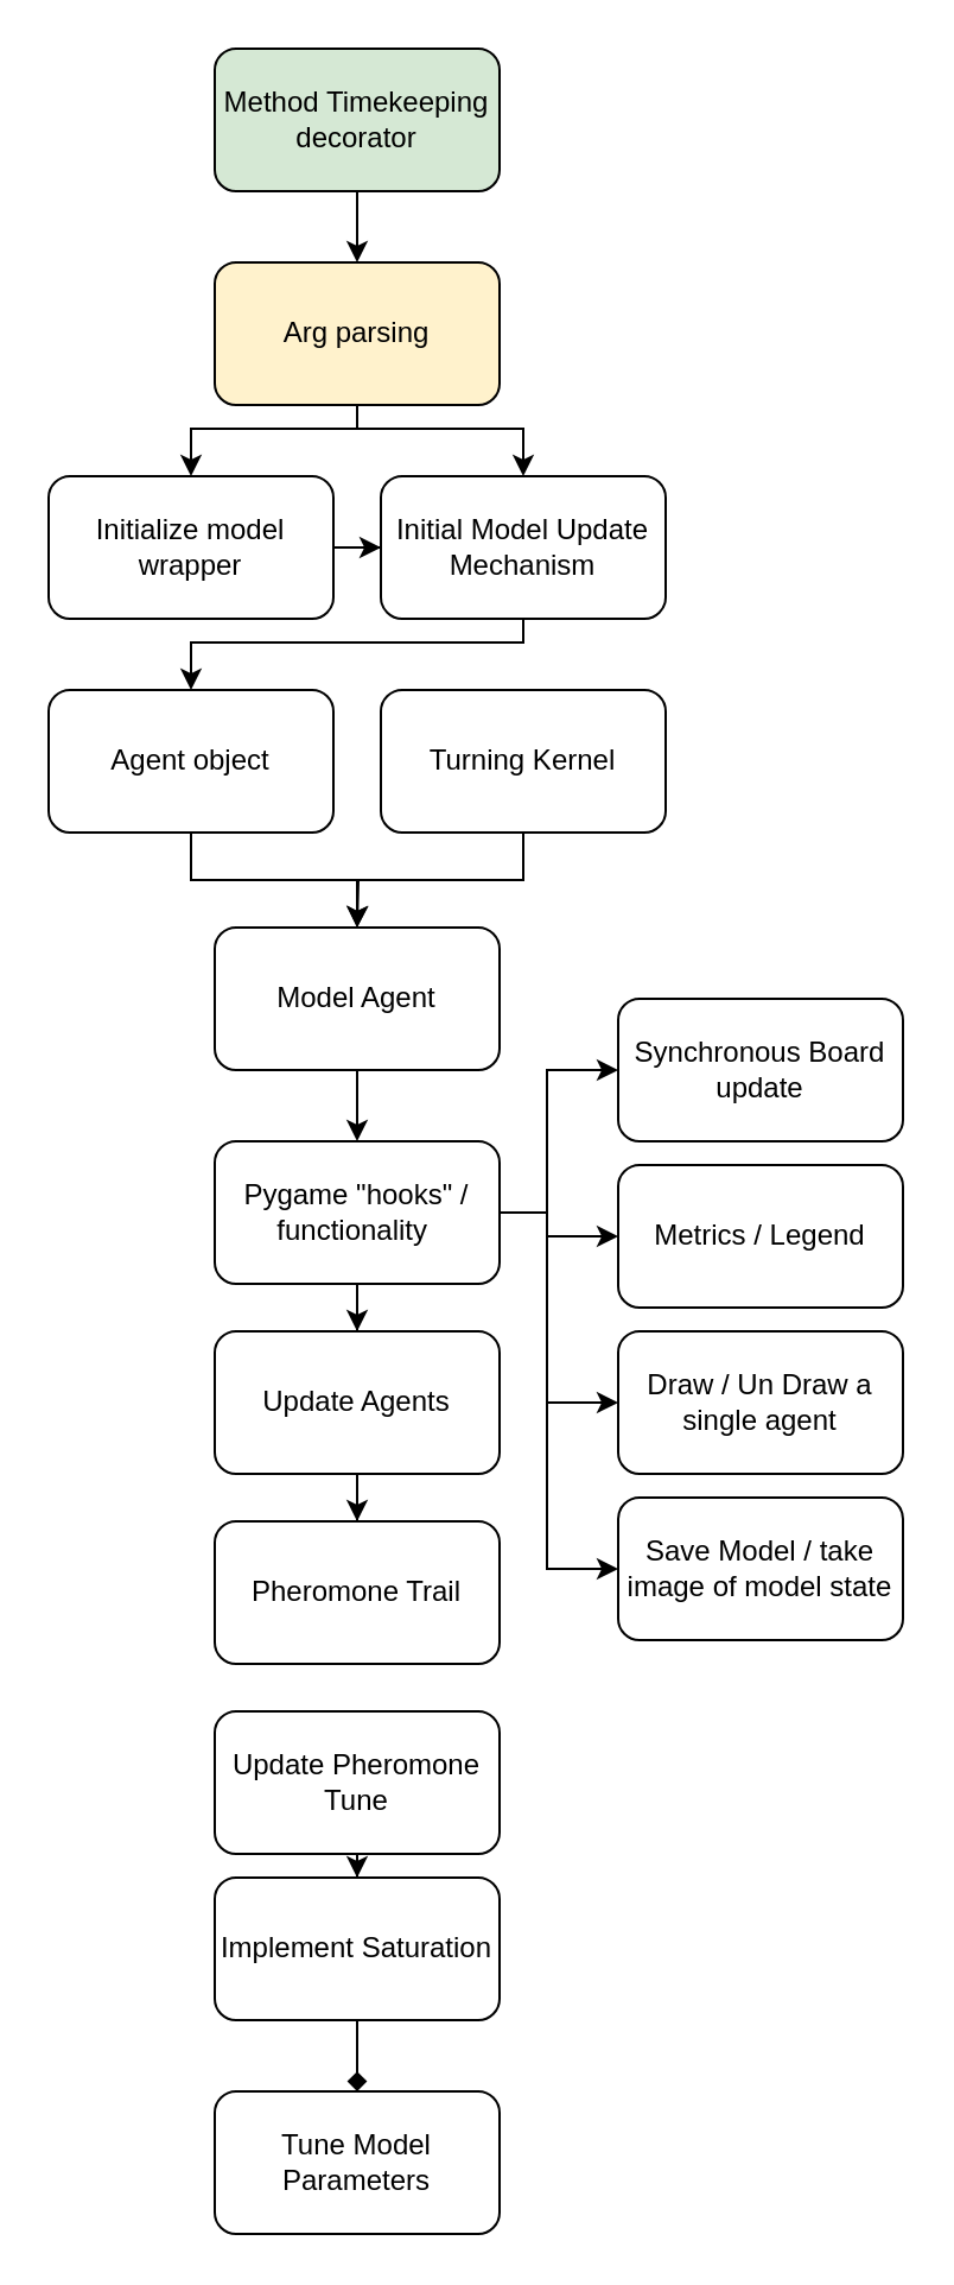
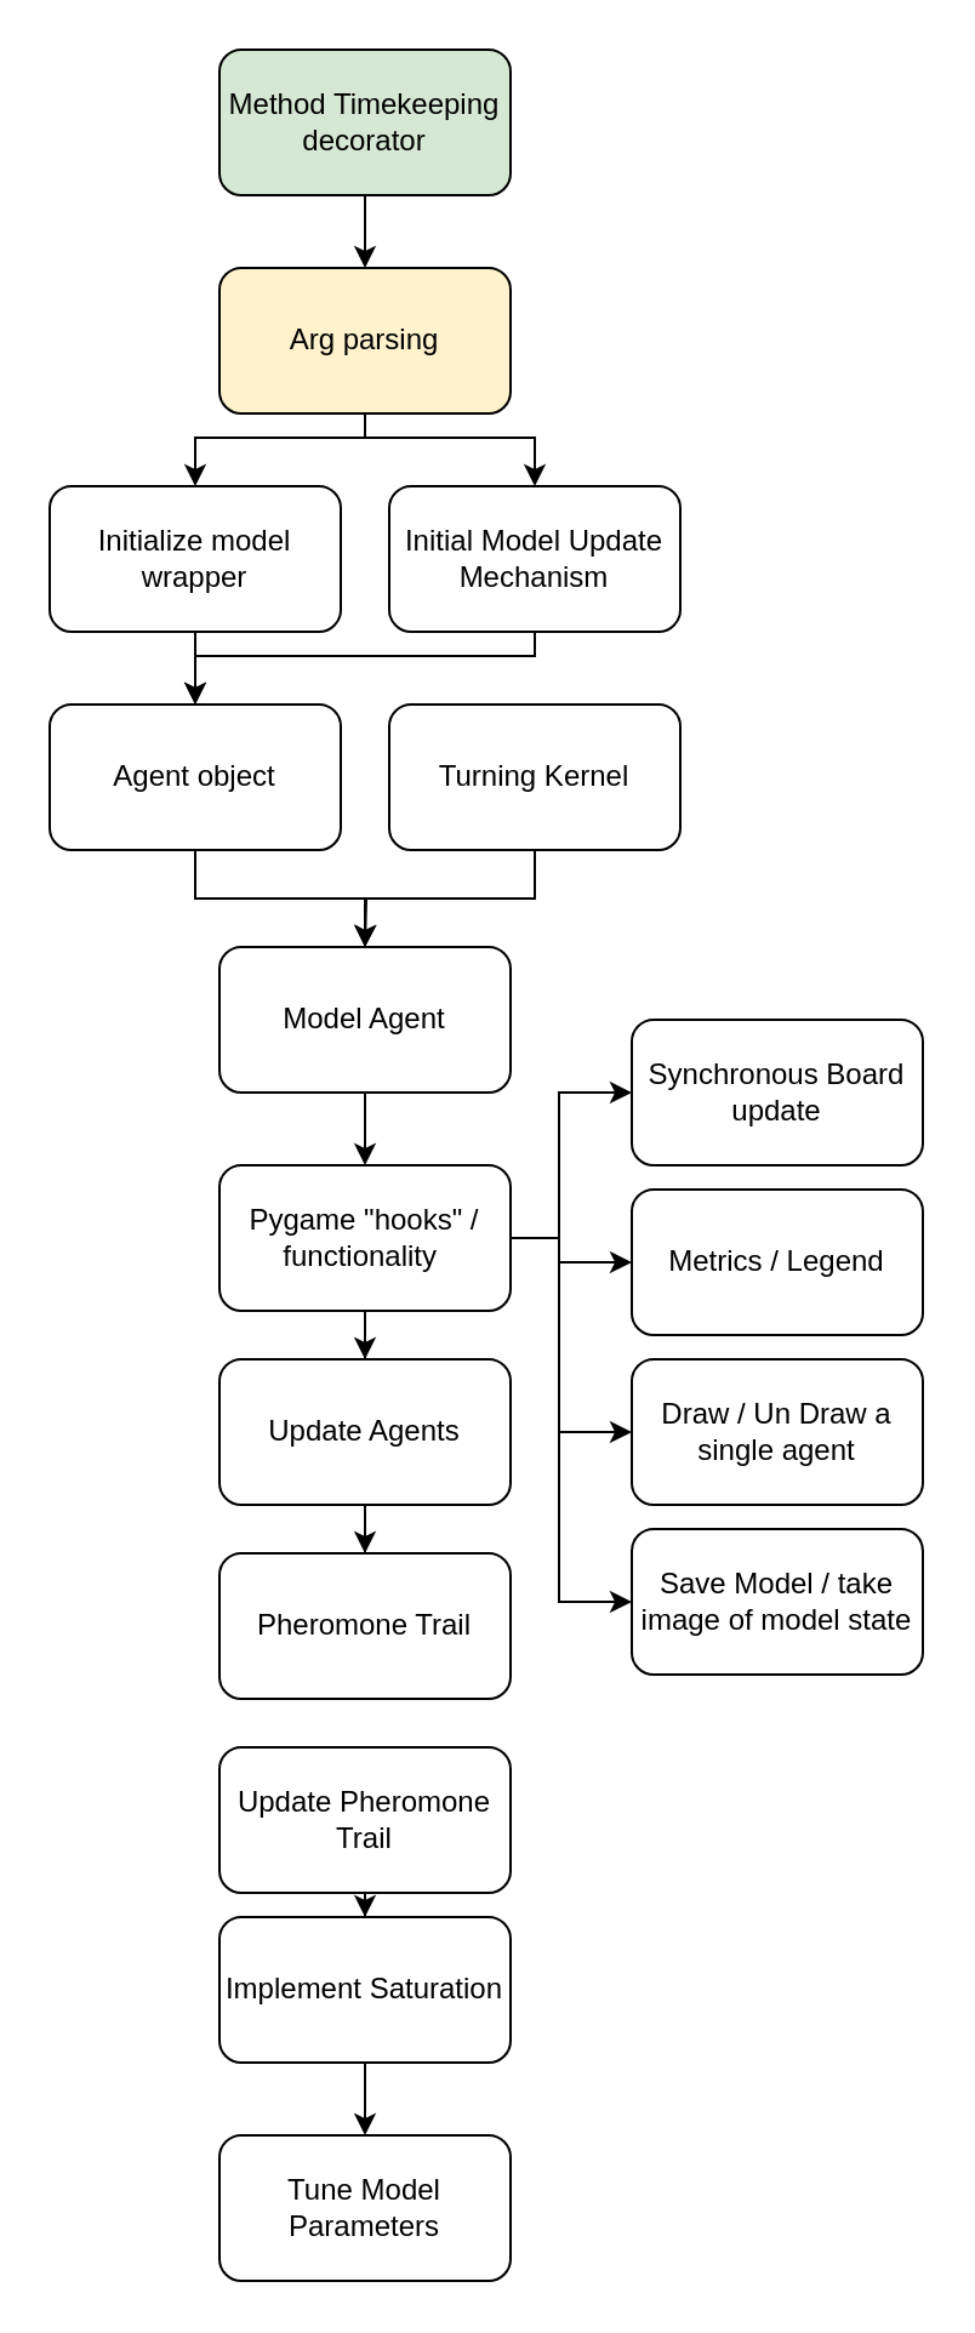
  <mxCell id="0" />
  <mxCell id="1" parent="0" />
  <mxCell id="2" style="edgeStyle=orthogonalEdgeStyle;rounded=0;orthogonalLoop=1;jettySize=auto;html=1;entryX=0.5;entryY=0;entryDx=0;entryDy=0;" edge="1" parent="1" source="4" target="28"><mxGeometry relative="1" as="geometry"><Array as="points"><mxPoint x="150" y="180" /><mxPoint x="220" y="180" /></Array></mxGeometry></mxCell>
  <mxCell id="3" style="edgeStyle=orthogonalEdgeStyle;rounded=0;orthogonalLoop=1;jettySize=auto;html=1;entryX=0.5;entryY=0;entryDx=0;entryDy=0;" edge="1" parent="1" source="4" target="6"><mxGeometry relative="1" as="geometry"><Array as="points"><mxPoint x="150" y="180" /><mxPoint x="80" y="180" /></Array></mxGeometry></mxCell>
  <mxCell id="4" value="Arg parsing" style="rounded=1;whiteSpace=wrap;html=1;fillColor=#fff2cc;" vertex="1" parent="1"><mxGeometry x="90" y="110" width="120" height="60" as="geometry" /></mxCell>
- <mxCell id="5" value="" style="edgeStyle=orthogonalEdgeStyle;rounded=0;orthogonalLoop=1;jettySize=auto;html=1;" edge="1" parent="1" source="6" target="28"><mxGeometry relative="1" as="geometry" /></mxCell>
+ <mxCell id="5" value="" style="edgeStyle=orthogonalEdgeStyle;rounded=0;orthogonalLoop=1;jettySize=auto;html=1;" edge="1" parent="1" source="6" target="8"><mxGeometry relative="1" as="geometry" /></mxCell>
  <mxCell id="6" value="Initialize model wrapper" style="rounded=1;whiteSpace=wrap;html=1;" vertex="1" parent="1"><mxGeometry x="20" y="200" width="120" height="60" as="geometry" /></mxCell>
  <mxCell id="7" style="edgeStyle=orthogonalEdgeStyle;rounded=0;orthogonalLoop=1;jettySize=auto;html=1;entryX=0.5;entryY=0;entryDx=0;entryDy=0;" edge="1" parent="1" source="8" target="10"><mxGeometry relative="1" as="geometry" /></mxCell>
  <mxCell id="8" value="Agent object" style="rounded=1;whiteSpace=wrap;html=1;" vertex="1" parent="1"><mxGeometry x="20" y="290" width="120" height="60" as="geometry" /></mxCell>
  <mxCell id="9" style="edgeStyle=orthogonalEdgeStyle;rounded=0;orthogonalLoop=1;jettySize=auto;html=1;entryX=0.5;entryY=0;entryDx=0;entryDy=0;" edge="1" parent="1" source="10" target="16"><mxGeometry relative="1" as="geometry" /></mxCell>
  <mxCell id="10" value="Model Agent" style="rounded=1;whiteSpace=wrap;html=1;" vertex="1" parent="1"><mxGeometry x="90" y="390" width="120" height="60" as="geometry" /></mxCell>
  <mxCell id="11" value="" style="edgeStyle=orthogonalEdgeStyle;rounded=0;orthogonalLoop=1;jettySize=auto;html=1;exitX=1;exitY=0.5;exitDx=0;exitDy=0;entryX=0;entryY=0.5;entryDx=0;entryDy=0;" edge="1" parent="1" source="16" target="24"><mxGeometry relative="1" as="geometry"><Array as="points"><mxPoint x="230" y="510" /><mxPoint x="230" y="450" /></Array><mxPoint x="211" y="510" as="sourcePoint" /><mxPoint x="261" y="450" as="targetPoint" /></mxGeometry></mxCell>
  <mxCell id="12" value="" style="edgeStyle=orthogonalEdgeStyle;rounded=0;orthogonalLoop=1;jettySize=auto;html=1;entryX=0;entryY=0.5;entryDx=0;entryDy=0;" edge="1" parent="1" source="16" target="25"><mxGeometry relative="1" as="geometry"><Array as="points"><mxPoint x="230" y="510" /><mxPoint x="230" y="590" /></Array></mxGeometry></mxCell>
  <mxCell id="13" value="" style="edgeStyle=orthogonalEdgeStyle;rounded=0;orthogonalLoop=1;jettySize=auto;html=1;" edge="1" parent="1" source="16" target="26"><mxGeometry relative="1" as="geometry"><Array as="points"><mxPoint x="230" y="510" /><mxPoint x="230" y="520" /></Array></mxGeometry></mxCell>
  <mxCell id="14" style="edgeStyle=orthogonalEdgeStyle;rounded=0;orthogonalLoop=1;jettySize=auto;html=1;entryX=0;entryY=0.5;entryDx=0;entryDy=0;" edge="1" parent="1" source="16" target="33"><mxGeometry relative="1" as="geometry"><Array as="points"><mxPoint x="230" y="510" /><mxPoint x="230" y="660" /></Array></mxGeometry></mxCell>
  <mxCell id="15" value="" style="edgeStyle=orthogonalEdgeStyle;rounded=0;orthogonalLoop=1;jettySize=auto;html=1;entryX=0.5;entryY=0;entryDx=0;entryDy=0;" edge="1" parent="1" source="16" target="18"><mxGeometry relative="1" as="geometry" /></mxCell>
  <mxCell id="16" value="Pygame &quot;hooks&quot; / functionality&amp;nbsp;" style="rounded=1;whiteSpace=wrap;html=1;" vertex="1" parent="1"><mxGeometry x="90" y="480" width="120" height="60" as="geometry" /></mxCell>
  <mxCell id="17" style="edgeStyle=orthogonalEdgeStyle;rounded=0;orthogonalLoop=1;jettySize=auto;html=1;entryX=0.5;entryY=0;entryDx=0;entryDy=0;" edge="1" parent="1" source="18" target="19"><mxGeometry relative="1" as="geometry" /></mxCell>
  <mxCell id="18" value="Update Agents" style="rounded=1;whiteSpace=wrap;html=1;" vertex="1" parent="1"><mxGeometry x="90" y="560" width="120" height="60" as="geometry" /></mxCell>
  <mxCell id="19" value="Pheromone Trail" style="rounded=1;whiteSpace=wrap;html=1;" vertex="1" parent="1"><mxGeometry x="90" y="640" width="120" height="60" as="geometry" /></mxCell>
  <mxCell id="20" style="edgeStyle=orthogonalEdgeStyle;rounded=0;orthogonalLoop=1;jettySize=auto;html=1;entryX=0.5;entryY=0;entryDx=0;entryDy=0;" edge="1" parent="1" source="21" target="30"><mxGeometry relative="1" as="geometry" /></mxCell>
- <mxCell id="21" value="Update Pheromone Tune" style="rounded=1;whiteSpace=wrap;html=1;" vertex="1" parent="1"><mxGeometry x="90" y="720" width="120" height="60" as="geometry" /></mxCell>
+ <mxCell id="21" value="Update Pheromone Trail" style="rounded=1;whiteSpace=wrap;html=1;" vertex="1" parent="1"><mxGeometry x="90" y="720" width="120" height="60" as="geometry" /></mxCell>
  <mxCell id="22" style="edgeStyle=orthogonalEdgeStyle;rounded=0;orthogonalLoop=1;jettySize=auto;html=1;exitX=0.5;exitY=1;exitDx=0;exitDy=0;" edge="1" parent="1" source="23"><mxGeometry relative="1" as="geometry"><mxPoint x="150" y="390" as="targetPoint" /></mxGeometry></mxCell>
  <mxCell id="23" value="Turning Kernel" style="rounded=1;whiteSpace=wrap;html=1;" vertex="1" parent="1"><mxGeometry x="160" y="290" width="120" height="60" as="geometry" /></mxCell>
  <mxCell id="24" value="Synchronous Board update" style="whiteSpace=wrap;html=1;rounded=1;" vertex="1" parent="1"><mxGeometry x="260" y="420" width="120" height="60" as="geometry" /></mxCell>
  <mxCell id="25" value="Draw / Un Draw a single agent" style="whiteSpace=wrap;html=1;rounded=1;" vertex="1" parent="1"><mxGeometry x="260" y="560" width="120" height="60" as="geometry" /></mxCell>
  <mxCell id="26" value="Metrics / Legend" style="whiteSpace=wrap;html=1;rounded=1;" vertex="1" parent="1"><mxGeometry x="260" y="490" width="120" height="60" as="geometry" /></mxCell>
  <mxCell id="27" style="edgeStyle=orthogonalEdgeStyle;rounded=0;orthogonalLoop=1;jettySize=auto;html=1;exitX=0.5;exitY=1;exitDx=0;exitDy=0;" edge="1" parent="1" source="28" target="8"><mxGeometry relative="1" as="geometry"><Array as="points"><mxPoint x="220" y="270" /><mxPoint x="80" y="270" /></Array></mxGeometry></mxCell>
  <mxCell id="28" value="Initial Model Update Mechanism" style="rounded=1;whiteSpace=wrap;html=1;" vertex="1" parent="1"><mxGeometry x="160" y="200" width="120" height="60" as="geometry" /></mxCell>
- <mxCell id="29" style="edgeStyle=orthogonalEdgeStyle;rounded=0;orthogonalLoop=1;jettySize=auto;html=1;endArrow=diamond;" edge="1" parent="1" source="30" target="34"><mxGeometry relative="1" as="geometry" /></mxCell>
+ <mxCell id="29" style="edgeStyle=orthogonalEdgeStyle;rounded=0;orthogonalLoop=1;jettySize=auto;html=1;" edge="1" parent="1" source="30" target="34"><mxGeometry relative="1" as="geometry" /></mxCell>
  <mxCell id="30" value="Implement Saturation" style="rounded=1;whiteSpace=wrap;html=1;" vertex="1" parent="1"><mxGeometry x="90" y="790" width="120" height="60" as="geometry" /></mxCell>
  <mxCell id="31" value="" style="edgeStyle=orthogonalEdgeStyle;rounded=0;orthogonalLoop=1;jettySize=auto;html=1;" edge="1" parent="1" source="32"><mxGeometry relative="1" as="geometry"><mxPoint x="150" y="110" as="targetPoint" /></mxGeometry></mxCell>
  <mxCell id="32" value="Method Timekeeping decorator" style="rounded=1;whiteSpace=wrap;html=1;fillColor=#d5e8d4;" vertex="1" parent="1"><mxGeometry x="90" y="20" width="120" height="60" as="geometry" /></mxCell>
  <mxCell id="33" value="Save Model / take image of model state" style="rounded=1;whiteSpace=wrap;html=1;" vertex="1" parent="1"><mxGeometry x="260" y="630" width="120" height="60" as="geometry" /></mxCell>
  <mxCell id="34" value="Tune Model Parameters" style="rounded=1;whiteSpace=wrap;html=1;" vertex="1" parent="1"><mxGeometry x="90" y="880" width="120" height="60" as="geometry" /></mxCell>
